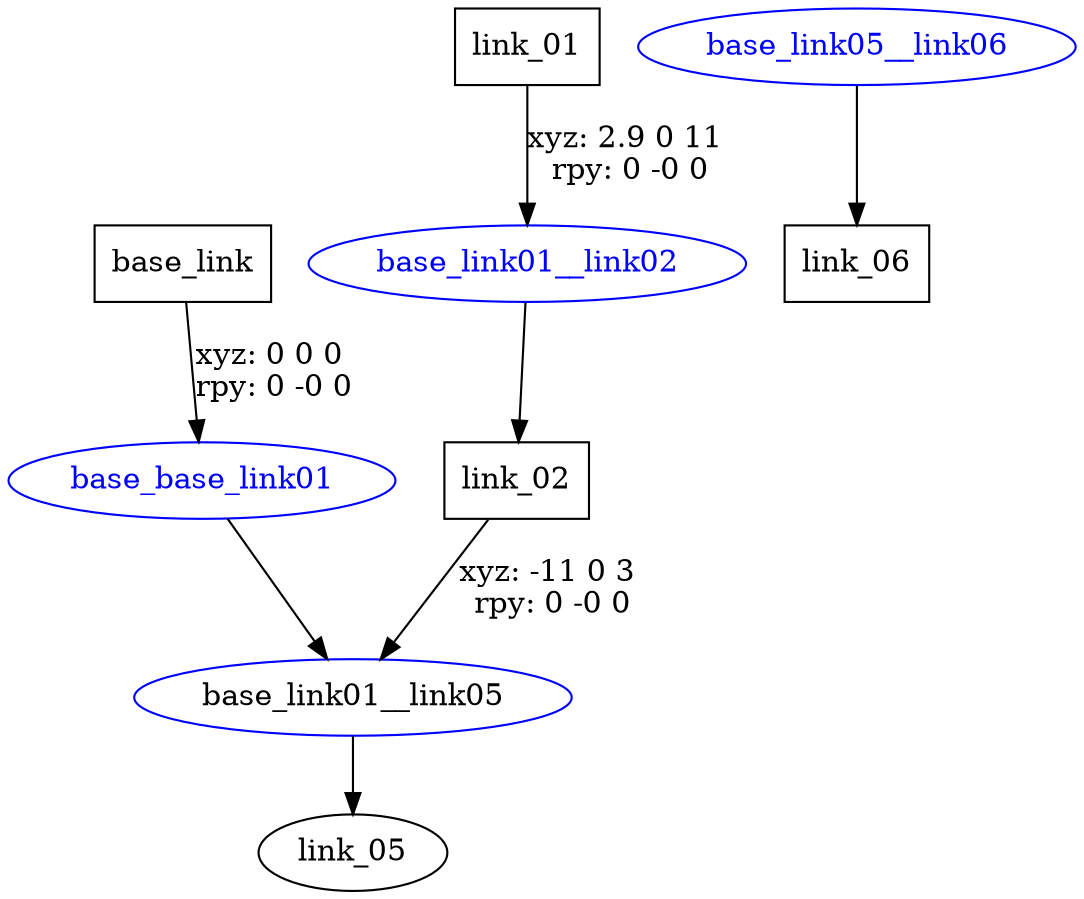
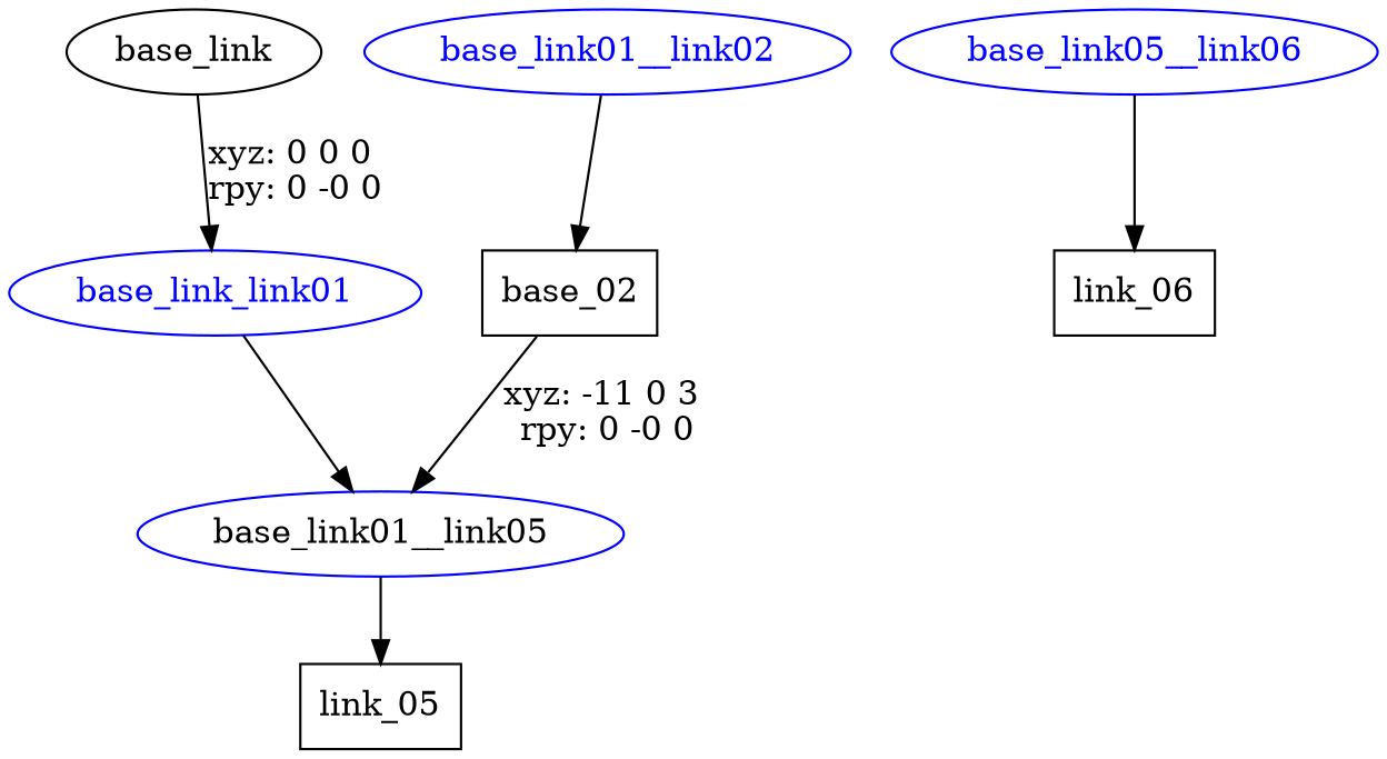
  digraph {
    node [shape=box]
-   n1 [label=base_link]
-   base_link_link01 [color=blue fontcolor=blue shape=ellipse label=base_base_link01]
+   n1 [label=base_link shape=ellipse]
+   base_link_link01 [color=blue fontcolor=blue shape=ellipse]
    base_link01__link05 [color=blue fontcolor=black shape=ellipse]
-   n4 [label=link_01]
    base_link01__link02 [color=blue fontcolor=blue shape=ellipse]
-   n6 [label=link_02]
-   n7 [label=link_05 shape=ellipse]
+   n6 [label=base_02]
+   n7 [label=link_05]
    base_link05__link06 [color=blue fontcolor=blue shape=ellipse]
    n9 [label=link_06]
    n1 -> base_link_link01 [label="xyz: 0 0 0 \nrpy: 0 -0 0"]
    base_link_link01 -> base_link01__link05
    base_link01__link05 -> n7
-   n4 -> base_link01__link02 [label="xyz: 2.9 0 11 \nrpy: 0 -0 0"]
    base_link01__link02 -> n6
    n6 -> base_link01__link05 [label="xyz: -11 0 3 \nrpy: 0 -0 0"]
    base_link05__link06 -> n9
  }
